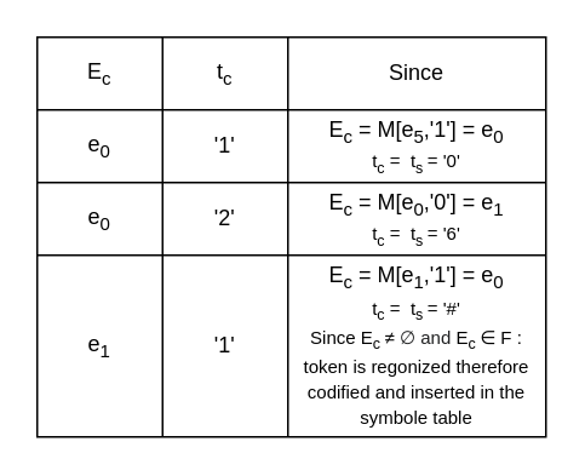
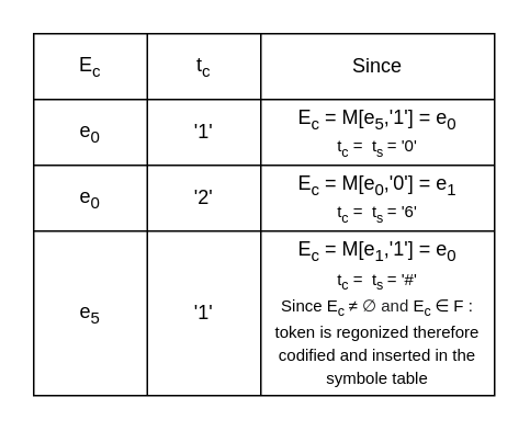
  <mxCell id="0" />
  <mxCell id="1" parent="0" />
  <mxCell id="2" value="" style="shape=table;startSize=0;container=1;collapsible=0;childLayout=tableLayout;fillColor=none;" vertex="1" parent="1"><mxGeometry x="20" y="20" width="280" height="220" as="geometry" /></mxCell>
  <mxCell id="3" value="" style="shape=tableRow;horizontal=0;startSize=0;swimlaneHead=0;swimlaneBody=0;strokeColor=inherit;top=0;left=0;bottom=0;right=0;collapsible=0;dropTarget=0;fillColor=none;points=[[0,0.5],[1,0.5]];portConstraint=eastwest;" vertex="1" parent="2"><mxGeometry width="280" height="40" as="geometry" /></mxCell>
  <mxCell id="4" value="E&lt;sub&gt;c&lt;/sub&gt;" style="shape=partialRectangle;html=1;whiteSpace=wrap;connectable=0;strokeColor=inherit;overflow=hidden;fillColor=none;top=0;left=0;bottom=0;right=0;pointerEvents=1;" vertex="1" parent="3"><mxGeometry width="69" height="40" as="geometry"><mxRectangle width="69" height="40" as="alternateBounds" /></mxGeometry></mxCell>
  <mxCell id="5" value="t&lt;sub&gt;c&lt;/sub&gt;" style="shape=partialRectangle;html=1;whiteSpace=wrap;connectable=0;strokeColor=inherit;overflow=hidden;fillColor=none;top=0;left=0;bottom=0;right=0;pointerEvents=1;" vertex="1" parent="3"><mxGeometry x="69" width="69" height="40" as="geometry"><mxRectangle width="69" height="40" as="alternateBounds" /></mxGeometry></mxCell>
  <mxCell id="6" value="Since" style="shape=partialRectangle;html=1;whiteSpace=wrap;connectable=0;strokeColor=inherit;overflow=hidden;fillColor=none;top=0;left=0;bottom=0;right=0;pointerEvents=1;" vertex="1" parent="3"><mxGeometry x="138" width="142" height="40" as="geometry"><mxRectangle width="142" height="40" as="alternateBounds" /></mxGeometry></mxCell>
  <mxCell id="7" value="" style="shape=tableRow;horizontal=0;startSize=0;swimlaneHead=0;swimlaneBody=0;strokeColor=inherit;top=0;left=0;bottom=0;right=0;collapsible=0;dropTarget=0;fillColor=none;points=[[0,0.5],[1,0.5]];portConstraint=eastwest;" vertex="1" parent="2"><mxGeometry y="40" width="280" height="40" as="geometry" /></mxCell>
  <mxCell id="8" value="e&lt;sub&gt;0&lt;/sub&gt;" style="shape=partialRectangle;html=1;whiteSpace=wrap;connectable=0;strokeColor=inherit;overflow=hidden;fillColor=none;top=0;left=0;bottom=0;right=0;pointerEvents=1;" vertex="1" parent="7"><mxGeometry width="69" height="40" as="geometry"><mxRectangle width="69" height="40" as="alternateBounds" /></mxGeometry></mxCell>
  <mxCell id="9" value="'1'" style="shape=partialRectangle;html=1;whiteSpace=wrap;connectable=0;strokeColor=inherit;overflow=hidden;fillColor=none;top=0;left=0;bottom=0;right=0;pointerEvents=1;" vertex="1" parent="7"><mxGeometry x="69" width="69" height="40" as="geometry"><mxRectangle width="69" height="40" as="alternateBounds" /></mxGeometry></mxCell>
  <mxCell id="10" value="E&lt;sub&gt;c&lt;/sub&gt;&amp;nbsp;= M[e&lt;sub&gt;5&lt;/sub&gt;,'1'] = e&lt;sub&gt;0&lt;/sub&gt;&lt;div&gt;&lt;span style=&quot;font-size: 10px;&quot;&gt;t&lt;sub&gt;c&lt;/sub&gt;&amp;nbsp;=&amp;nbsp; t&lt;sub&gt;s &lt;/sub&gt;= '0'&lt;/span&gt;&lt;/div&gt;" style="shape=partialRectangle;html=1;whiteSpace=wrap;connectable=0;strokeColor=inherit;overflow=hidden;fillColor=none;top=0;left=0;bottom=0;right=0;pointerEvents=1;" vertex="1" parent="7"><mxGeometry x="138" width="142" height="40" as="geometry"><mxRectangle width="142" height="40" as="alternateBounds" /></mxGeometry></mxCell>
  <mxCell id="11" value="" style="shape=tableRow;horizontal=0;startSize=0;swimlaneHead=0;swimlaneBody=0;strokeColor=inherit;top=0;left=0;bottom=0;right=0;collapsible=0;dropTarget=0;fillColor=none;points=[[0,0.5],[1,0.5]];portConstraint=eastwest;" vertex="1" parent="2"><mxGeometry y="80" width="280" height="40" as="geometry" /></mxCell>
  <mxCell id="12" value="e&lt;sub&gt;0&lt;/sub&gt;" style="shape=partialRectangle;html=1;whiteSpace=wrap;connectable=0;strokeColor=inherit;overflow=hidden;fillColor=none;top=0;left=0;bottom=0;right=0;pointerEvents=1;" vertex="1" parent="11"><mxGeometry width="69" height="40" as="geometry"><mxRectangle width="69" height="40" as="alternateBounds" /></mxGeometry></mxCell>
  <mxCell id="13" value="'2'" style="shape=partialRectangle;html=1;whiteSpace=wrap;connectable=0;strokeColor=inherit;overflow=hidden;fillColor=none;top=0;left=0;bottom=0;right=0;pointerEvents=1;" vertex="1" parent="11"><mxGeometry x="69" width="69" height="40" as="geometry"><mxRectangle width="69" height="40" as="alternateBounds" /></mxGeometry></mxCell>
  <mxCell id="14" value="E&lt;sub&gt;c&lt;/sub&gt;&amp;nbsp;= M[e&lt;sub&gt;0&lt;/sub&gt;,'0'] = e&lt;sub&gt;1&lt;/sub&gt;&lt;div&gt;&lt;span style=&quot;font-size: 10px;&quot;&gt;t&lt;sub&gt;c&lt;/sub&gt;&amp;nbsp;=&amp;nbsp; t&lt;sub&gt;s&amp;nbsp;&lt;/sub&gt;= '6'&lt;/span&gt;&lt;/div&gt;" style="shape=partialRectangle;html=1;whiteSpace=wrap;connectable=0;strokeColor=inherit;overflow=hidden;fillColor=none;top=0;left=0;bottom=0;right=0;pointerEvents=1;" vertex="1" parent="11"><mxGeometry x="138" width="142" height="40" as="geometry"><mxRectangle width="142" height="40" as="alternateBounds" /></mxGeometry></mxCell>
  <mxCell id="15" value="" style="shape=tableRow;horizontal=0;startSize=0;swimlaneHead=0;swimlaneBody=0;strokeColor=inherit;top=0;left=0;bottom=0;right=0;collapsible=0;dropTarget=0;fillColor=none;points=[[0,0.5],[1,0.5]];portConstraint=eastwest;" vertex="1" parent="2"><mxGeometry y="120" width="280" height="100" as="geometry" /></mxCell>
- <mxCell id="16" value="e&lt;sub&gt;1&lt;/sub&gt;" style="shape=partialRectangle;html=1;whiteSpace=wrap;connectable=0;strokeColor=inherit;overflow=hidden;fillColor=none;top=0;left=0;bottom=0;right=0;pointerEvents=1;" vertex="1" parent="15"><mxGeometry width="69" height="100" as="geometry"><mxRectangle width="69" height="100" as="alternateBounds" /></mxGeometry></mxCell>
+ <mxCell id="16" value="e&lt;sub&gt;5&lt;/sub&gt;" style="shape=partialRectangle;html=1;whiteSpace=wrap;connectable=0;strokeColor=inherit;overflow=hidden;fillColor=none;top=0;left=0;bottom=0;right=0;pointerEvents=1;" vertex="1" parent="15"><mxGeometry width="69" height="100" as="geometry"><mxRectangle width="69" height="100" as="alternateBounds" /></mxGeometry></mxCell>
  <mxCell id="17" value="'1'" style="shape=partialRectangle;html=1;whiteSpace=wrap;connectable=0;strokeColor=inherit;overflow=hidden;fillColor=none;top=0;left=0;bottom=0;right=0;pointerEvents=1;" vertex="1" parent="15"><mxGeometry x="69" width="69" height="100" as="geometry"><mxRectangle width="69" height="100" as="alternateBounds" /></mxGeometry></mxCell>
  <mxCell id="18" value="E&lt;sub&gt;c&lt;/sub&gt;&amp;nbsp;= M[e&lt;sub&gt;1&lt;/sub&gt;,'1'] = e&lt;sub&gt;0&lt;/sub&gt;&lt;div&gt;&lt;span style=&quot;font-size: 10px;&quot;&gt;t&lt;sub&gt;c&lt;/sub&gt;&amp;nbsp;=&amp;nbsp; t&lt;sub&gt;s&amp;nbsp;&lt;/sub&gt;= '#'&lt;/span&gt;&lt;/div&gt;&lt;div&gt;&lt;span style=&quot;font-size: 10px;&quot;&gt;Since E&lt;sub&gt;c &lt;/sub&gt;&lt;/span&gt;&lt;span style=&quot;font-family: &amp;quot;Google Sans&amp;quot;, Arial, sans-serif; text-align: start;&quot;&gt;&lt;font style=&quot;font-size: 10px;&quot;&gt;&lt;font style=&quot;color: rgb(0, 0, 0);&quot;&gt;≠&amp;nbsp;&lt;/font&gt;&lt;/font&gt;&lt;/span&gt;&lt;span style=&quot;color: rgb(32, 33, 34); font-family: sans-serif; text-align: start;&quot;&gt;&lt;font style=&quot;font-size: 10px;&quot;&gt;&lt;span&gt;∅&lt;/span&gt; and&amp;nbsp;&lt;/font&gt;&lt;/span&gt;&lt;span style=&quot;background-color: transparent; color: light-dark(rgb(0, 0, 0), rgb(255, 255, 255)); font-size: 10px;&quot;&gt;E&lt;sub&gt;c&amp;nbsp;&lt;/sub&gt;&lt;/span&gt;&lt;span style=&quot;font-family: &amp;quot;Google Sans&amp;quot;, Arial, sans-serif; text-align: start;&quot;&gt;&lt;font style=&quot;font-size: 10px; color: rgb(0, 0, 0);&quot;&gt;∈ F :&lt;/font&gt;&lt;/span&gt;&lt;/div&gt;&lt;div&gt;&lt;span style=&quot;font-family: &amp;quot;Google Sans&amp;quot;, Arial, sans-serif; text-align: start;&quot;&gt;&lt;font style=&quot;font-size: 10px; color: rgb(0, 0, 0);&quot;&gt;token&amp;nbsp;&lt;/font&gt;&lt;/span&gt;&lt;span style=&quot;color: light-dark(rgb(0, 0, 0), rgb(0, 0, 0)); font-size: 10px; font-family: &amp;quot;Google Sans&amp;quot;, Arial, sans-serif; text-align: start; background-color: transparent;&quot;&gt;is regonized therefore codified and inserted in the symbole table&lt;/span&gt;&lt;/div&gt;" style="shape=partialRectangle;html=1;whiteSpace=wrap;connectable=0;strokeColor=inherit;overflow=hidden;fillColor=none;top=0;left=0;bottom=0;right=0;pointerEvents=1;" vertex="1" parent="15"><mxGeometry x="138" width="142" height="100" as="geometry"><mxRectangle width="142" height="100" as="alternateBounds" /></mxGeometry></mxCell>
